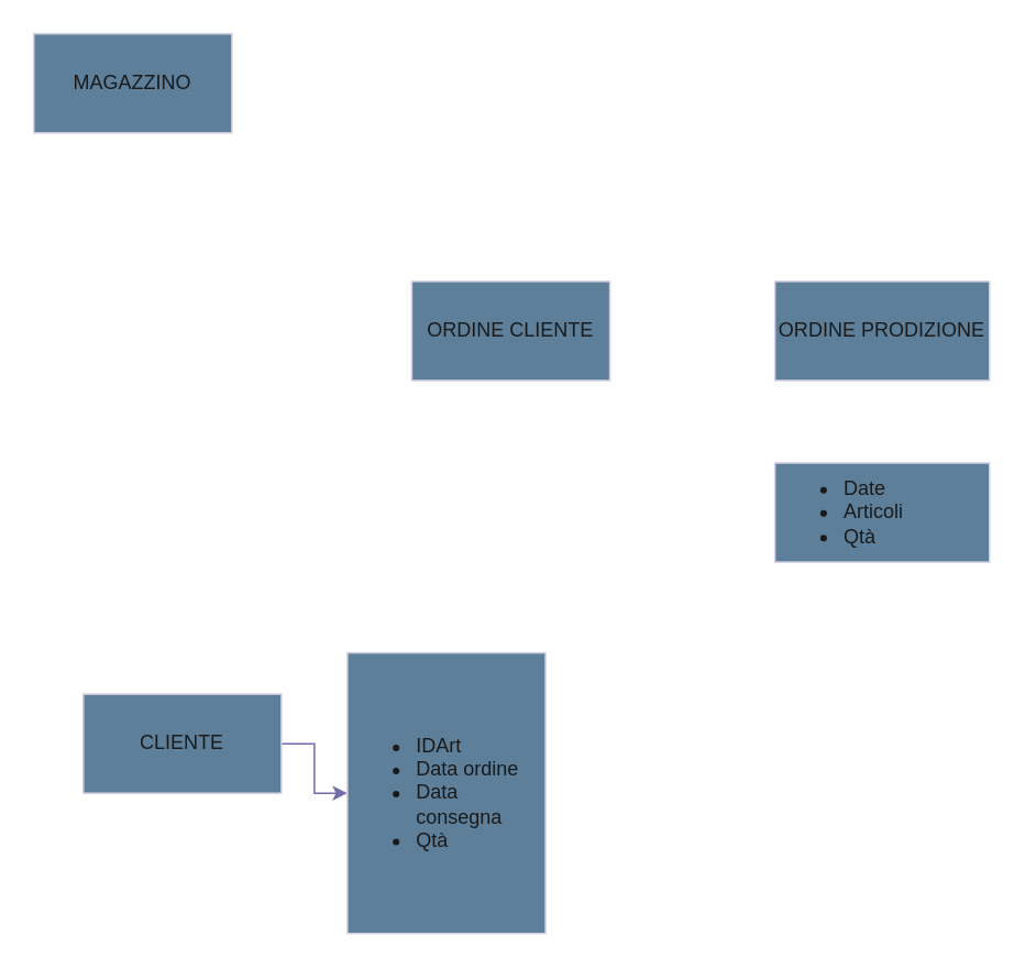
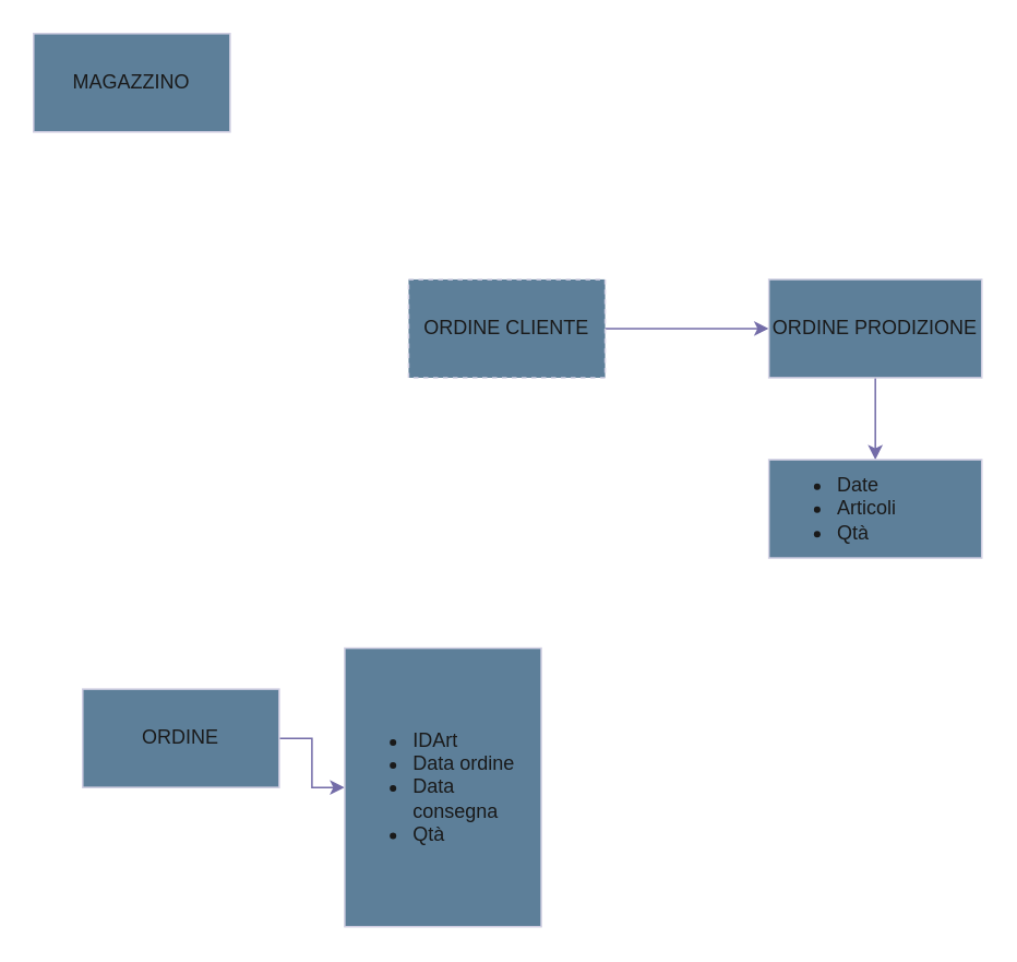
  <mxCell id="0" />
  <mxCell id="1" parent="0" />
- <mxCell id="3" value="ORDINE CLIENTE" style="rounded=0;whiteSpace=wrap;html=1;fillColor=#5D7F99;fontColor=#1A1A1A;strokeColor=#D0CEE2;labelBackgroundColor=none;" parent="1" vertex="1"><mxGeometry x="249" y="170" width="120" height="60" as="geometry" /></mxCell>
+ <mxCell id="2" style="edgeStyle=orthogonalEdgeStyle;rounded=0;orthogonalLoop=1;jettySize=auto;html=1;labelBackgroundColor=none;strokeColor=#736CA8;fontColor=default;" parent="1" source="3" target="5" edge="1"><mxGeometry relative="1" as="geometry" /></mxCell>
+ <mxCell id="3" value="ORDINE CLIENTE" style="rounded=0;whiteSpace=wrap;html=1;fillColor=#5D7F99;fontColor=#1A1A1A;strokeColor=#D0CEE2;labelBackgroundColor=none;dashed=1;" parent="1" vertex="1"><mxGeometry x="249" y="170" width="120" height="60" as="geometry" /></mxCell>
+ <mxCell id="4" value="" style="edgeStyle=orthogonalEdgeStyle;rounded=0;orthogonalLoop=1;jettySize=auto;html=1;labelBackgroundColor=none;strokeColor=#736CA8;fontColor=default;" parent="1" source="5" target="7" edge="1"><mxGeometry relative="1" as="geometry" /></mxCell>
  <mxCell id="5" value="ORDINE PRODIZIONE" style="rounded=0;whiteSpace=wrap;html=1;fillColor=#5D7F99;fontColor=#1A1A1A;strokeColor=#D0CEE2;labelBackgroundColor=none;" parent="1" vertex="1"><mxGeometry x="469" y="170" width="130" height="60" as="geometry" /></mxCell>
  <mxCell id="6" value="MAGAZZINO" style="whiteSpace=wrap;html=1;fillColor=#5D7F99;fontColor=#1A1A1A;strokeColor=#D0CEE2;labelBackgroundColor=none;" parent="1" vertex="1"><mxGeometry x="20" y="20" width="120" height="60" as="geometry" /></mxCell>
  <mxCell id="7" value="&lt;ul&gt;&lt;li&gt;Date&lt;/li&gt;&lt;li&gt;Articoli&lt;/li&gt;&lt;li&gt;Qtà&lt;/li&gt;&lt;/ul&gt;" style="rounded=0;whiteSpace=wrap;html=1;fillColor=#5D7F99;fontColor=#1A1A1A;strokeColor=#D0CEE2;align=left;labelBackgroundColor=none;" parent="1" vertex="1"><mxGeometry x="469" y="280" width="130" height="60" as="geometry" /></mxCell>
  <mxCell id="8" value="" style="edgeStyle=orthogonalEdgeStyle;rounded=0;orthogonalLoop=1;jettySize=auto;html=1;labelBackgroundColor=none;strokeColor=#736CA8;fontColor=default;" parent="1" source="9" target="10" edge="1"><mxGeometry relative="1" as="geometry" /></mxCell>
- <mxCell id="9" value="CLIENTE" style="whiteSpace=wrap;html=1;labelBackgroundColor=none;fillColor=#5D7F99;strokeColor=#D0CEE2;fontColor=#1A1A1A;" parent="1" vertex="1"><mxGeometry x="50" y="420" width="120" height="60" as="geometry" /></mxCell>
+ <mxCell id="9" value="ORDINE" style="whiteSpace=wrap;html=1;labelBackgroundColor=none;fillColor=#5D7F99;strokeColor=#D0CEE2;fontColor=#1A1A1A;" parent="1" vertex="1"><mxGeometry x="50" y="420" width="120" height="60" as="geometry" /></mxCell>
  <mxCell id="10" value="&lt;ul&gt;&lt;li&gt;IDArt&lt;/li&gt;&lt;li&gt;Data ordine&lt;/li&gt;&lt;li&gt;Data consegna&lt;/li&gt;&lt;li&gt;Qtà&lt;/li&gt;&lt;/ul&gt;" style="whiteSpace=wrap;html=1;align=left;labelBackgroundColor=none;fillColor=#5D7F99;strokeColor=#D0CEE2;fontColor=#1A1A1A;" parent="1" vertex="1"><mxGeometry x="210" y="395" width="120" height="170" as="geometry" /></mxCell>
